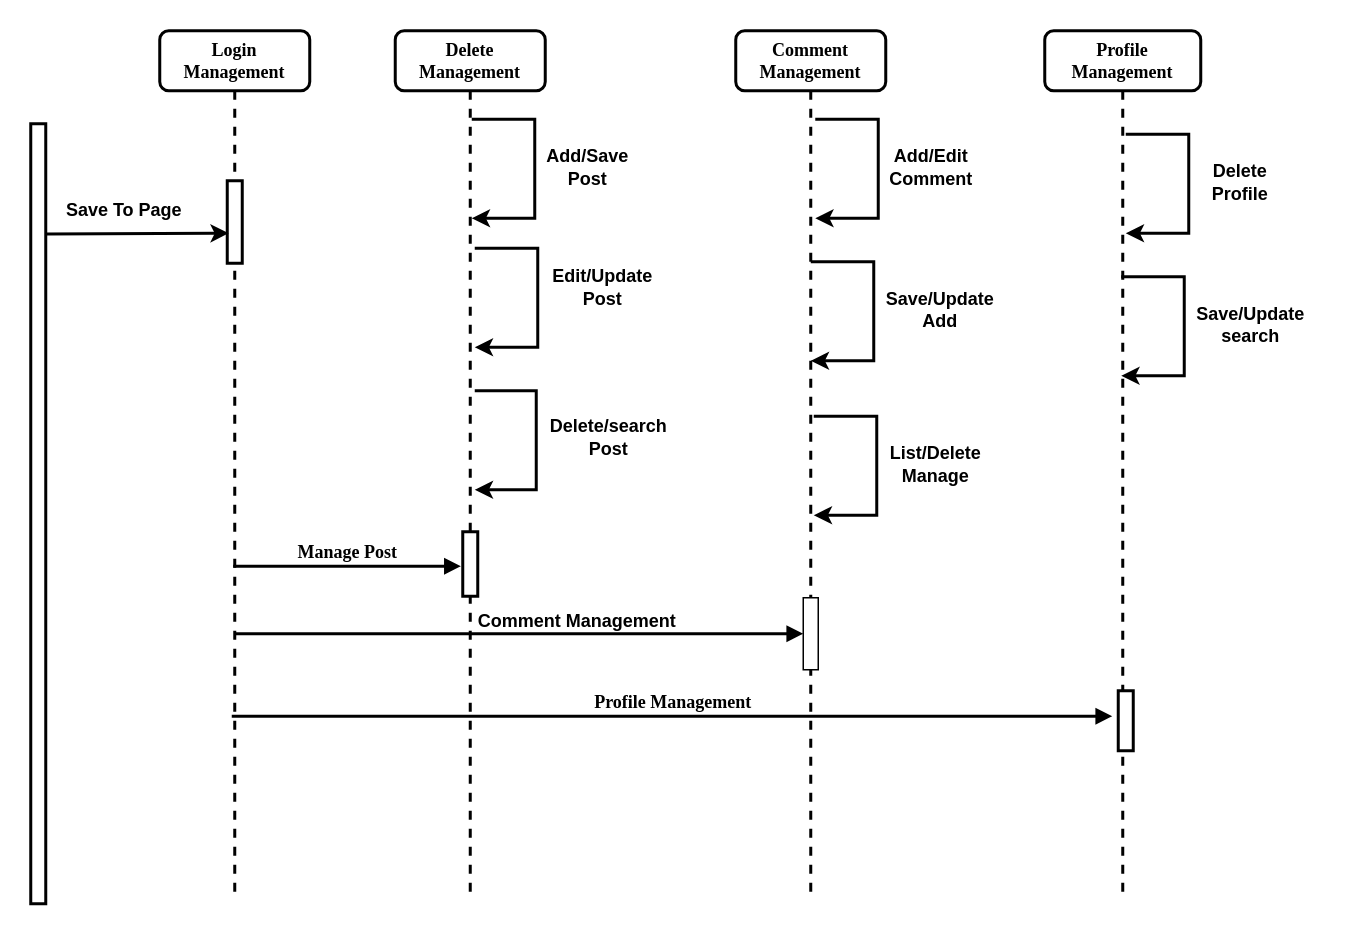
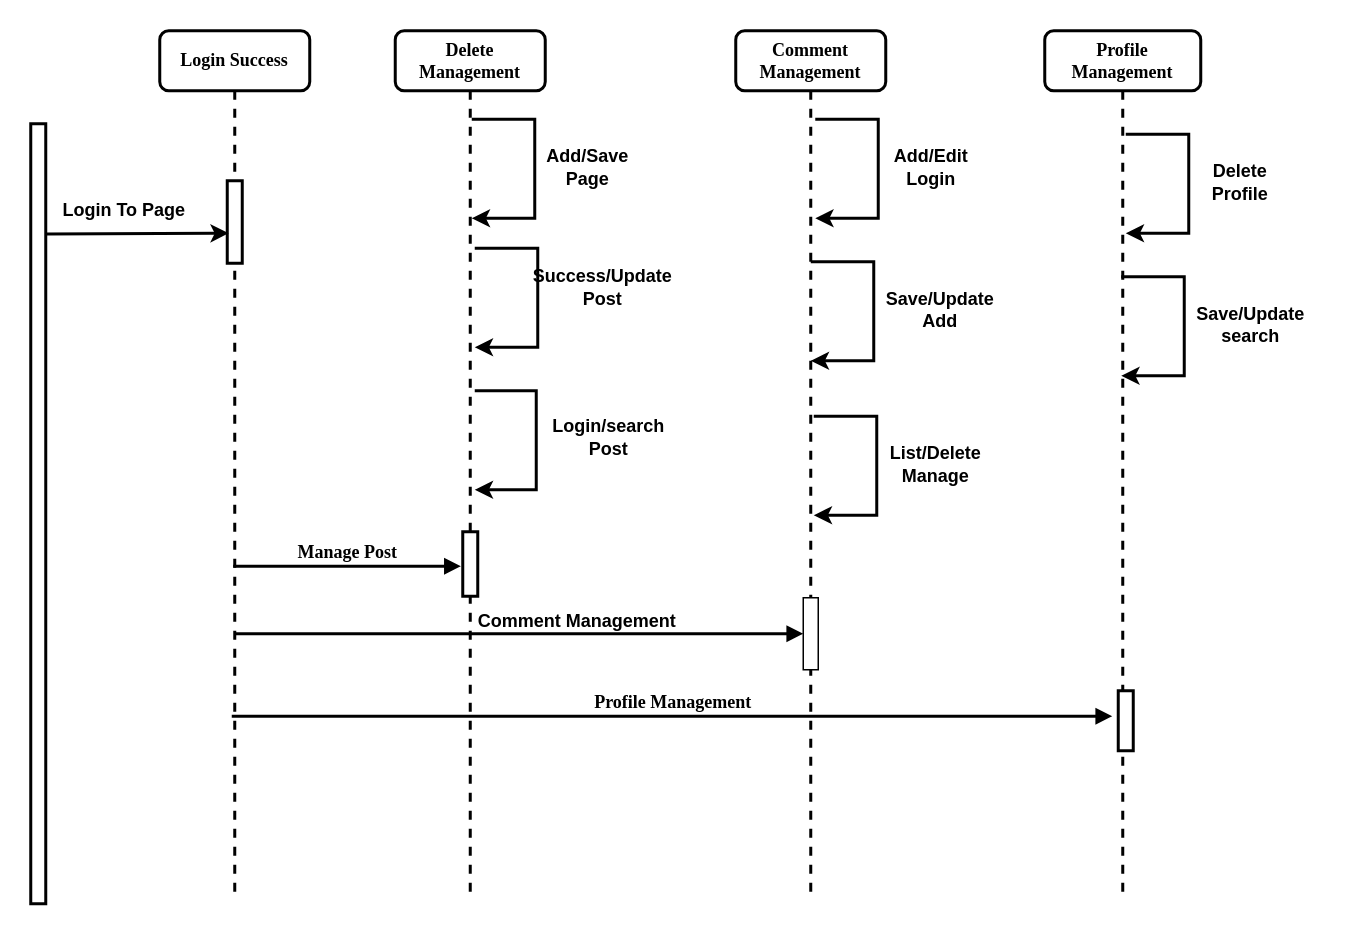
  <mxCell id="0" />
  <mxCell id="1" parent="0" />
  <mxCell id="2" value="Comment Management" style="shape=umlLifeline;perimeter=lifelinePerimeter;whiteSpace=wrap;html=1;container=1;collapsible=0;recursiveResize=0;outlineConnect=0;rounded=1;shadow=0;comic=0;labelBackgroundColor=none;strokeWidth=2;fontFamily=Verdana;fontSize=12;align=center;fontStyle=1" parent="1" vertex="1"><mxGeometry x="490" y="20" width="100" height="580" as="geometry" /></mxCell>
  <mxCell id="3" value="" style="html=1;points=[];perimeter=orthogonalPerimeter;rounded=0;shadow=0;comic=0;labelBackgroundColor=none;strokeWidth=1;fontFamily=Verdana;fontSize=12;align=center;fontStyle=0" parent="2" vertex="1"><mxGeometry x="45" y="378" width="10" height="48" as="geometry" /></mxCell>
  <mxCell id="4" value="Profile Management" style="shape=umlLifeline;perimeter=lifelinePerimeter;whiteSpace=wrap;html=1;container=1;collapsible=0;recursiveResize=0;outlineConnect=0;rounded=1;shadow=0;comic=0;labelBackgroundColor=none;strokeWidth=2;fontFamily=Verdana;fontSize=12;align=center;fontStyle=1" parent="1" vertex="1"><mxGeometry x="696" y="20" width="104" height="580" as="geometry" /></mxCell>
  <mxCell id="5" value="" style="html=1;points=[];perimeter=orthogonalPerimeter;rounded=0;shadow=0;comic=0;labelBackgroundColor=none;strokeWidth=2;fontFamily=Verdana;fontSize=12;align=center;fontStyle=0" parent="4" vertex="1"><mxGeometry x="49" y="440" width="10" height="40" as="geometry" /></mxCell>
- <mxCell id="6" value="Login Management" style="shape=umlLifeline;perimeter=lifelinePerimeter;whiteSpace=wrap;html=1;container=1;collapsible=0;recursiveResize=0;outlineConnect=0;rounded=1;shadow=0;comic=0;labelBackgroundColor=none;strokeWidth=2;fontFamily=Verdana;fontSize=12;align=center;fontStyle=1" parent="1" vertex="1"><mxGeometry x="106" y="20" width="100" height="580" as="geometry" /></mxCell>
+ <mxCell id="6" value="Login Success" style="shape=umlLifeline;perimeter=lifelinePerimeter;whiteSpace=wrap;html=1;container=1;collapsible=0;recursiveResize=0;outlineConnect=0;rounded=1;shadow=0;comic=0;labelBackgroundColor=none;strokeWidth=2;fontFamily=Verdana;fontSize=12;align=center;fontStyle=1" parent="1" vertex="1"><mxGeometry x="106" y="20" width="100" height="580" as="geometry" /></mxCell>
  <mxCell id="7" value="" style="html=1;points=[];perimeter=orthogonalPerimeter;rounded=0;shadow=0;comic=0;labelBackgroundColor=none;strokeWidth=2;fontFamily=Verdana;fontSize=12;align=center;fontStyle=1" parent="6" vertex="1"><mxGeometry x="45" y="100" width="10" height="55" as="geometry" /></mxCell>
  <mxCell id="8" value="" style="html=1;points=[];perimeter=orthogonalPerimeter;rounded=0;shadow=0;comic=0;labelBackgroundColor=none;strokeWidth=2;fontFamily=Verdana;fontSize=12;align=center;fontStyle=0" parent="1" vertex="1"><mxGeometry x="20" y="82" width="10" height="520" as="geometry" /></mxCell>
  <mxCell id="9" value="" style="endArrow=classic;html=1;rounded=0;fontStyle=1;targetPerimeterSpacing=0;strokeWidth=2;" parent="1" edge="1"><mxGeometry width="50" height="50" relative="1" as="geometry"><mxPoint x="314" y="79" as="sourcePoint" /><mxPoint x="314" y="145" as="targetPoint" /><Array as="points"><mxPoint x="356" y="79" /><mxPoint x="356" y="145" /></Array></mxGeometry></mxCell>
  <mxCell id="10" value="" style="endArrow=classic;html=1;rounded=0;fontStyle=0;strokeWidth=2;" parent="1" edge="1"><mxGeometry width="50" height="50" relative="1" as="geometry"><mxPoint x="316" y="165" as="sourcePoint" /><mxPoint x="316" y="231" as="targetPoint" /><Array as="points"><mxPoint x="358" y="165" /><mxPoint x="358" y="231" /></Array></mxGeometry></mxCell>
- <mxCell id="11" value="Edit/Update&lt;br&gt;Post" style="text;html=1;align=center;verticalAlign=middle;resizable=0;points=[];autosize=1;strokeColor=none;fillColor=none;fontStyle=1" parent="1" vertex="1"><mxGeometry x="358" y="170" width="85" height="41" as="geometry" /></mxCell>
+ <mxCell id="11" value="Success/Update&lt;br&gt;Post" style="text;html=1;align=center;verticalAlign=middle;resizable=0;points=[];autosize=1;strokeColor=none;fillColor=none;fontStyle=1" parent="1" vertex="1"><mxGeometry x="358" y="170" width="85" height="41" as="geometry" /></mxCell>
  <mxCell id="12" value="" style="endArrow=classic;html=1;rounded=0;fontStyle=0;strokeWidth=2;" parent="1" edge="1"><mxGeometry width="50" height="50" relative="1" as="geometry"><mxPoint x="316" y="260" as="sourcePoint" /><mxPoint x="316" y="326" as="targetPoint" /><Array as="points"><mxPoint x="357" y="260" /><mxPoint x="357" y="326" /></Array></mxGeometry></mxCell>
- <mxCell id="13" value="Delete/search&lt;br&gt;Post" style="text;html=1;align=center;verticalAlign=middle;resizable=0;points=[];autosize=1;strokeColor=none;fillColor=none;fontStyle=1" parent="1" vertex="1"><mxGeometry x="357" y="270" width="96" height="41" as="geometry" /></mxCell>
+ <mxCell id="13" value="Login/search&lt;br&gt;Post" style="text;html=1;align=center;verticalAlign=middle;resizable=0;points=[];autosize=1;strokeColor=none;fillColor=none;fontStyle=1" parent="1" vertex="1"><mxGeometry x="357" y="270" width="96" height="41" as="geometry" /></mxCell>
  <mxCell id="14" value="&lt;span style=&quot;&quot;&gt;&lt;b&gt;Manage Post&lt;/b&gt;&lt;/span&gt;" style="html=1;verticalAlign=bottom;endArrow=block;labelBackgroundColor=none;fontFamily=Verdana;fontSize=12;edgeStyle=elbowEdgeStyle;elbow=vertical;fontStyle=0;entryX=-0.124;entryY=0.531;entryDx=0;entryDy=0;entryPerimeter=0;strokeWidth=2;" parent="1" target="30" edge="1"><mxGeometry relative="1" as="geometry"><mxPoint x="155" y="377" as="sourcePoint" /><mxPoint x="301" y="377" as="targetPoint" /></mxGeometry></mxCell>
  <mxCell id="15" value="" style="endArrow=classic;html=1;rounded=0;fontStyle=1;strokeWidth=2;" parent="1" edge="1"><mxGeometry width="50" height="50" relative="1" as="geometry"><mxPoint x="543" y="79" as="sourcePoint" /><mxPoint x="543" y="145" as="targetPoint" /><Array as="points"><mxPoint x="585" y="79" /><mxPoint x="585" y="145" /></Array></mxGeometry></mxCell>
- <mxCell id="16" value="Add/Edit&lt;br&gt;Comment" style="text;html=1;align=center;verticalAlign=middle;resizable=0;points=[];autosize=1;strokeColor=none;fillColor=none;fontStyle=1" parent="1" vertex="1"><mxGeometry x="583" y="90" width="73" height="41" as="geometry" /></mxCell>
+ <mxCell id="16" value="Add/Edit&lt;br&gt;Login" style="text;html=1;align=center;verticalAlign=middle;resizable=0;points=[];autosize=1;strokeColor=none;fillColor=none;fontStyle=1" parent="1" vertex="1"><mxGeometry x="583" y="90" width="73" height="41" as="geometry" /></mxCell>
  <mxCell id="17" value="" style="endArrow=classic;html=1;rounded=0;fontStyle=1;strokeWidth=2;" parent="1" edge="1"><mxGeometry width="50" height="50" relative="1" as="geometry"><mxPoint x="540" y="174" as="sourcePoint" /><mxPoint x="540" y="240" as="targetPoint" /><Array as="points"><mxPoint x="582" y="174" /><mxPoint x="582" y="240" /></Array></mxGeometry></mxCell>
  <mxCell id="18" value="Save/Update&lt;br&gt;Add" style="text;html=1;align=center;verticalAlign=middle;resizable=0;points=[];autosize=1;strokeColor=none;fillColor=none;fontStyle=1" parent="1" vertex="1"><mxGeometry x="581" y="185" width="90" height="41" as="geometry" /></mxCell>
  <mxCell id="19" value="" style="endArrow=classic;html=1;rounded=0;fontStyle=0;strokeWidth=2;" parent="1" edge="1"><mxGeometry width="50" height="50" relative="1" as="geometry"><mxPoint x="542" y="277" as="sourcePoint" /><mxPoint x="542" y="343" as="targetPoint" /><Array as="points"><mxPoint x="584" y="277" /><mxPoint x="584" y="343" /></Array></mxGeometry></mxCell>
  <mxCell id="20" value="List/Delete&lt;br&gt;Manage" style="text;html=1;align=center;verticalAlign=middle;resizable=0;points=[];autosize=1;strokeColor=none;fillColor=none;fontStyle=1" parent="1" vertex="1"><mxGeometry x="583" y="288" width="79" height="41" as="geometry" /></mxCell>
  <mxCell id="21" value="" style="html=1;verticalAlign=bottom;endArrow=block;labelBackgroundColor=none;fontFamily=Verdana;fontSize=12;edgeStyle=elbowEdgeStyle;elbow=vertical;fontStyle=0;strokeWidth=2;" parent="1" source="6" target="3" edge="1"><mxGeometry relative="1" as="geometry"><mxPoint x="168" y="447" as="sourcePoint" /><mxPoint x="621.5" y="446.529" as="targetPoint" /></mxGeometry></mxCell>
  <mxCell id="22" value="" style="endArrow=classic;html=1;rounded=0;fontStyle=1;jumpSize=7;strokeWidth=2;" parent="1" edge="1"><mxGeometry width="50" height="50" relative="1" as="geometry"><mxPoint x="750" y="89" as="sourcePoint" /><mxPoint x="750" y="155" as="targetPoint" /><Array as="points"><mxPoint x="792" y="89" /><mxPoint x="792" y="155" /></Array></mxGeometry></mxCell>
  <mxCell id="23" value="Delete&lt;br&gt;Profile" style="text;html=1;align=center;verticalAlign=middle;resizable=0;points=[];autosize=1;strokeColor=none;fillColor=none;fontStyle=1" parent="1" vertex="1"><mxGeometry x="798" y="100" width="55" height="41" as="geometry" /></mxCell>
  <mxCell id="24" value="" style="endArrow=classic;html=1;rounded=0;fontStyle=1;strokeWidth=2;" parent="1" edge="1"><mxGeometry width="50" height="50" relative="1" as="geometry"><mxPoint x="747" y="184" as="sourcePoint" /><mxPoint x="747" y="250" as="targetPoint" /><Array as="points"><mxPoint x="789" y="184" /><mxPoint x="789" y="250" /></Array></mxGeometry></mxCell>
  <mxCell id="25" value="Save/Update&lt;br&gt;search" style="text;html=1;align=center;verticalAlign=middle;resizable=0;points=[];autosize=1;strokeColor=none;fillColor=none;fontStyle=1" parent="1" vertex="1"><mxGeometry x="788" y="195" width="90" height="41" as="geometry" /></mxCell>
  <mxCell id="26" value="&lt;b&gt;Profile Management&lt;/b&gt;" style="html=1;verticalAlign=bottom;endArrow=block;labelBackgroundColor=none;fontFamily=Verdana;fontSize=12;edgeStyle=elbowEdgeStyle;elbow=vertical;fontStyle=0;strokeWidth=2;" parent="1" edge="1"><mxGeometry relative="1" as="geometry"><mxPoint x="154" y="477" as="sourcePoint" /><mxPoint x="741" y="477" as="targetPoint" /></mxGeometry></mxCell>
  <mxCell id="27" value="" style="endArrow=classic;html=1;rounded=0;exitX=-0.014;exitY=1.094;exitDx=0;exitDy=0;exitPerimeter=0;fontStyle=0;strokeWidth=2;" parent="1" edge="1" source="28"><mxGeometry width="50" height="50" relative="1" as="geometry"><mxPoint x="-7.62" y="154.6" as="sourcePoint" /><mxPoint x="152" y="155" as="targetPoint" /></mxGeometry></mxCell>
- <mxCell id="28" value="Save To Page" style="text;html=1;align=center;verticalAlign=middle;resizable=0;points=[];autosize=1;strokeColor=none;fillColor=none;fontStyle=1;strokeWidth=2;" parent="1" vertex="1"><mxGeometry x="32" y="127" width="100" height="26" as="geometry" /></mxCell>
+ <mxCell id="28" value="Login To Page" style="text;html=1;align=center;verticalAlign=middle;resizable=0;points=[];autosize=1;strokeColor=none;fillColor=none;fontStyle=1;strokeWidth=2;" parent="1" vertex="1"><mxGeometry x="32" y="127" width="100" height="26" as="geometry" /></mxCell>
  <mxCell id="29" value="Delete Management" style="shape=umlLifeline;perimeter=lifelinePerimeter;whiteSpace=wrap;html=1;container=1;collapsible=0;recursiveResize=0;outlineConnect=0;rounded=1;shadow=0;comic=0;labelBackgroundColor=none;strokeWidth=2;fontFamily=Verdana;fontSize=12;align=center;fontStyle=1" parent="1" vertex="1"><mxGeometry x="263" y="20" width="100" height="580" as="geometry" /></mxCell>
  <mxCell id="30" value="" style="html=1;points=[];perimeter=orthogonalPerimeter;rounded=0;shadow=0;comic=0;labelBackgroundColor=none;strokeWidth=2;fontFamily=Verdana;fontSize=12;align=center;fontStyle=0" parent="29" vertex="1"><mxGeometry x="45" y="334" width="10" height="43" as="geometry" /></mxCell>
- <mxCell id="31" value="Add/Save&lt;br&gt;Post" style="text;html=1;align=center;verticalAlign=middle;resizable=0;points=[];autosize=1;strokeColor=none;fillColor=none;fontStyle=1" parent="1" vertex="1"><mxGeometry x="354" y="90" width="73" height="41" as="geometry" /></mxCell>
+ <mxCell id="31" value="Add/Save&lt;br&gt;Page" style="text;html=1;align=center;verticalAlign=middle;resizable=0;points=[];autosize=1;strokeColor=none;fillColor=none;fontStyle=1" parent="1" vertex="1"><mxGeometry x="354" y="90" width="73" height="41" as="geometry" /></mxCell>
  <mxCell id="32" value="Comment Management" style="text;html=1;align=center;verticalAlign=middle;resizable=0;points=[];autosize=1;strokeColor=none;fillColor=none;fontStyle=1" parent="1" vertex="1"><mxGeometry x="309" y="401" width="150" height="26" as="geometry" /></mxCell>
